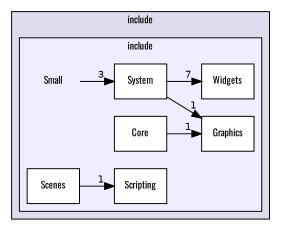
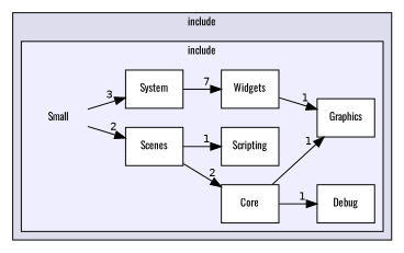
  digraph {
    compound=true
    fontname=Oswald
    rankdir=LR
    node [fontname=Oswald fontsize=10 shape=box color=black fillcolor=white style=filled]
    edge [fontname=Oswald headlabel=1 labeldistance=1.5 labelfontname=Helvetica labelfontsize=10]
    n1 [label=Small shape=plaintext color="" fillcolor="" style=""]
    n2 [label=Core]
+   n3 [label=Debug]
    n4 [label=Graphics]
    n5 [label=Scenes]
    n6 [label=Scripting]
    n7 [label=System]
    n8 [label=Widgets]
    subgraph cluster_1 {
      bgcolor="#ddddee"
      fontsize=10
      label=include
      pencolor=black
      subgraph cluster_2 {
        bgcolor="#eeeeff"
        fontsize=10
        label=include
        pencolor=black
        n1
        n2
+       n3
        n4
        n5
        n6
        n7
        n8
      }
    }
+   n1 -> n5 [headlabel=2]
    n1 -> n7 [headlabel=3]
+   n2 -> n3
    n2 -> n4
+   n5 -> n2 [headlabel=2]
    n5 -> n6
    n7 -> n8 [headlabel=7]
-   n7 -> n4
+   n8 -> n4
  }
